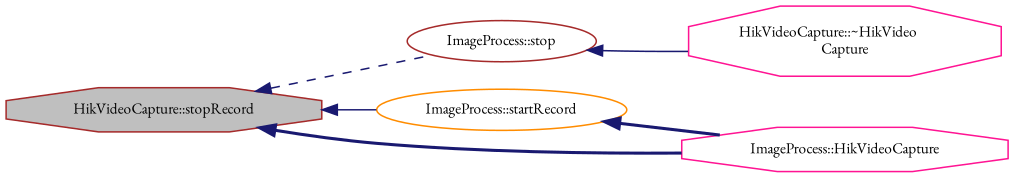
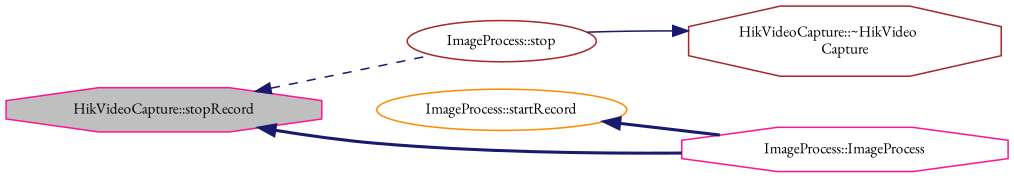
  digraph {
    fontname="EB Garamond"
    rankdir=LR
    node [color=deeppink fillcolor=white fontname="EB Garamond" fontsize=10 shape=octagon style=filled]
    edge [color=midnightblue dir=back fontname="EB Garamond" fontsize=10 labelfontname=Helvetica labelfontsize=10 style=solid]
-   n1 [color=brown fillcolor=grey75 fontcolor=black height=0.2 label="HikVideoCapture::stopRecord" width=0.4]
+   n1 [fillcolor=grey75 fontcolor=black height=0.2 label="HikVideoCapture::stopRecord" width=0.4]
    n2 [color=brown height=0.2 label="ImageProcess::stop" shape=ellipse width=0.4]
    n3 [color=darkorange height=0.2 label="ImageProcess::startRecord" shape=ellipse width=0.4]
-   n4 [height=0.2 label="ImageProcess::HikVideoCapture" width=0.4]
-   n5 [height=0.2 label="HikVideoCapture::~HikVideo\lCapture" width=0.4]
+   n4 [height=0.2 label="ImageProcess::ImageProcess" width=0.4]
+   n5 [color=brown height=0.2 label="HikVideoCapture::~HikVideo\lCapture" width=0.4]
    n1 -> n2 [style=dashed]
-   n1 -> n3
    n1 -> n4 [style=bold]
-   n2 -> n5
+   n5 -> n2
    n3 -> n4 [style=bold]
  }
